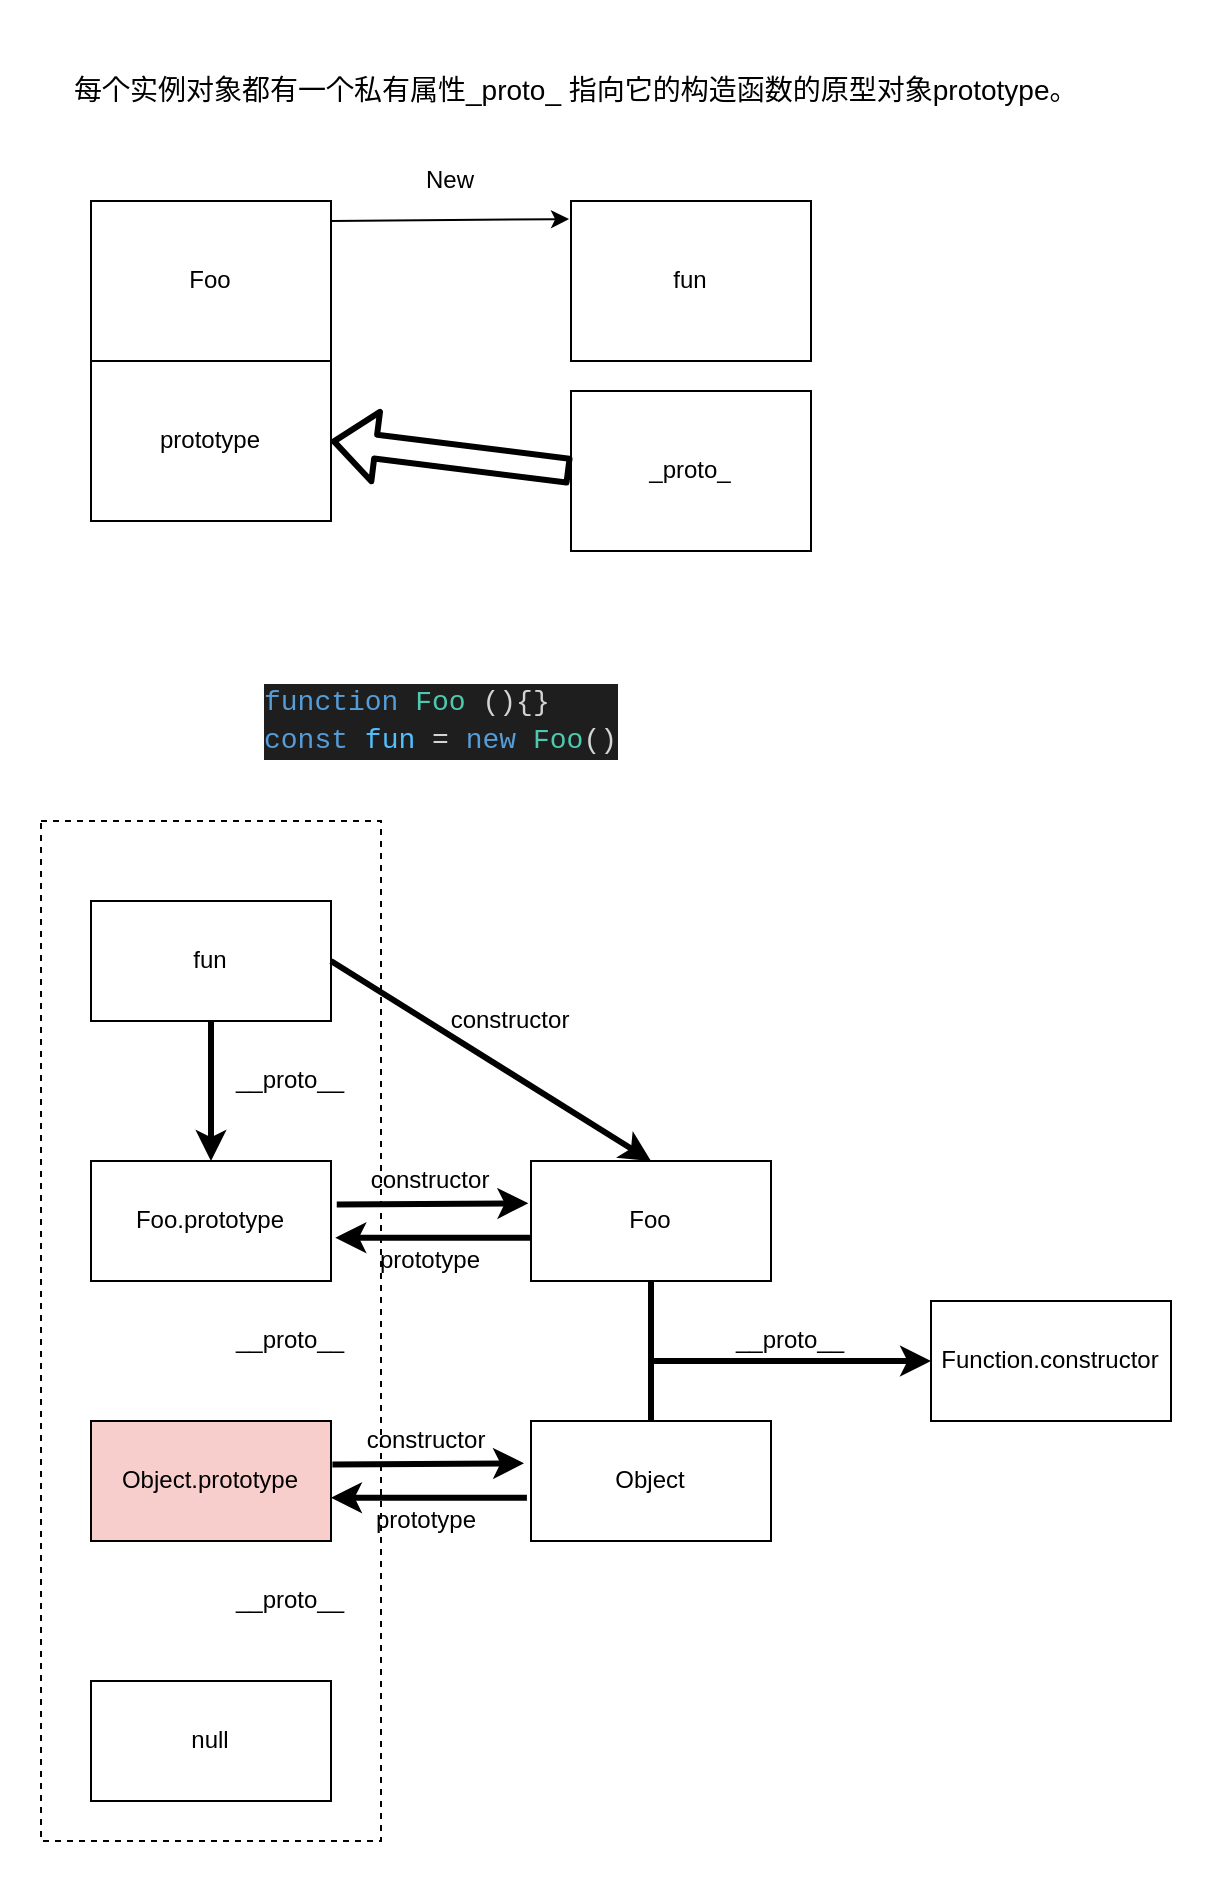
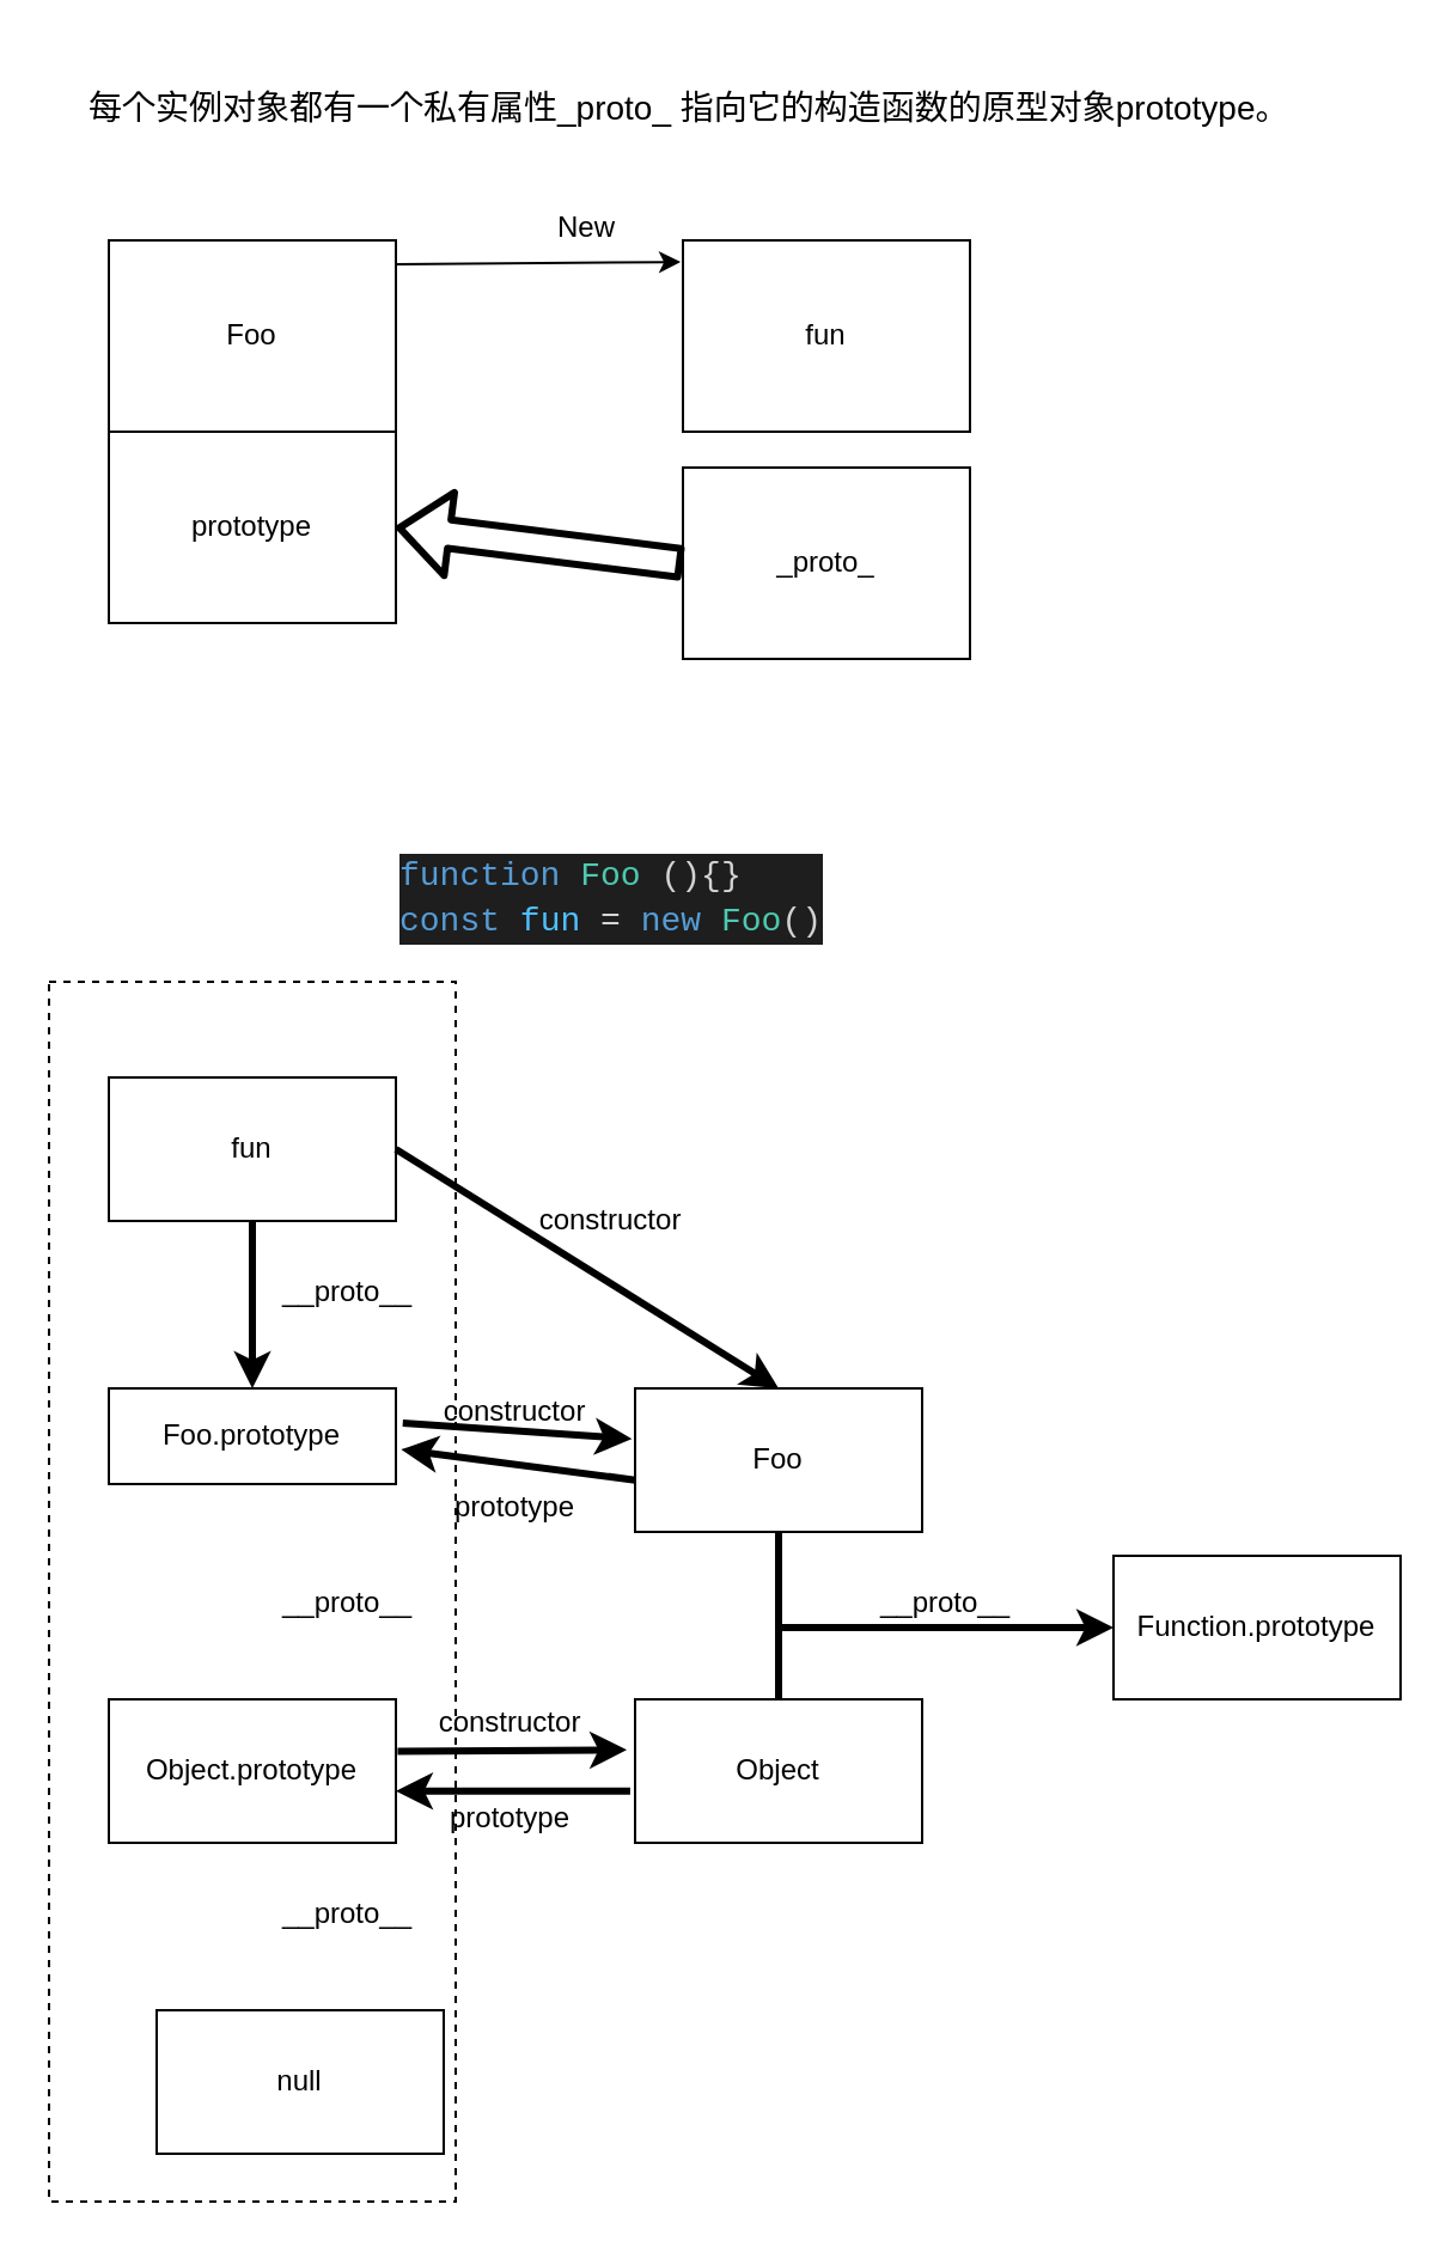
  <mxCell id="0" />
  <mxCell id="1" parent="0" />
  <mxCell id="2" value="" style="rounded=0;whiteSpace=wrap;html=1;align=left;dashed=1;" vertex="1" parent="1"><mxGeometry x="20" y="410" width="170" height="510" as="geometry" /></mxCell>
  <mxCell id="3" value="prototype" style="rounded=0;whiteSpace=wrap;html=1;" vertex="1" parent="1"><mxGeometry x="45" y="180" width="120" height="80" as="geometry" /></mxCell>
  <mxCell id="4" value="Foo" style="rounded=0;whiteSpace=wrap;html=1;" vertex="1" parent="1"><mxGeometry x="45" y="100" width="120" height="80" as="geometry" /></mxCell>
  <mxCell id="5" value="" style="endArrow=classic;html=1;entryX=-0.008;entryY=0.113;entryDx=0;entryDy=0;entryPerimeter=0;" edge="1" parent="1" target="7"><mxGeometry width="50" height="50" relative="1" as="geometry"><mxPoint x="165" y="110" as="sourcePoint" /><mxPoint x="245" y="110" as="targetPoint" /></mxGeometry></mxCell>
- <mxCell id="6" value="New" style="text;html=1;strokeColor=none;fillColor=none;align=center;verticalAlign=middle;whiteSpace=wrap;rounded=0;" vertex="1" parent="1"><mxGeometry x="205" y="80" width="40" height="20" as="geometry" /></mxCell>
+ <mxCell id="6" value="New" style="text;html=1;strokeColor=none;fillColor=none;align=center;verticalAlign=middle;whiteSpace=wrap;rounded=0;" vertex="1" parent="1"><mxGeometry x="225" y="85" width="40" height="20" as="geometry" /></mxCell>
  <mxCell id="7" value="fun" style="rounded=0;whiteSpace=wrap;html=1;" vertex="1" parent="1"><mxGeometry x="285" y="100" width="120" height="80" as="geometry" /></mxCell>
  <mxCell id="8" value="_proto_" style="rounded=0;whiteSpace=wrap;html=1;" vertex="1" parent="1"><mxGeometry x="285" y="195" width="120" height="80" as="geometry" /></mxCell>
  <mxCell id="9" value="&lt;font style=&quot;font-size: 14px&quot;&gt;每个实例对象都有一个私有属性_proto_ 指向它的构造函数的原型对象prototype。&lt;/font&gt;" style="text;html=1;strokeColor=none;fillColor=none;align=left;verticalAlign=middle;whiteSpace=wrap;rounded=0;" vertex="1" parent="1"><mxGeometry x="35" y="20" width="510" height="50" as="geometry" /></mxCell>
  <mxCell id="10" value="" style="shape=flexArrow;endArrow=classic;html=1;strokeWidth=3;exitX=0;exitY=0.5;exitDx=0;exitDy=0;entryX=1;entryY=0.5;entryDx=0;entryDy=0;" edge="1" parent="1" source="8" target="3"><mxGeometry width="50" height="50" relative="1" as="geometry"><mxPoint x="315" y="210" as="sourcePoint" /><mxPoint x="365" y="160" as="targetPoint" /></mxGeometry></mxCell>
- <mxCell id="11" value="&lt;div style=&quot;color: rgb(212 , 212 , 212) ; background-color: rgb(30 , 30 , 30) ; font-family: &amp;#34;consolas&amp;#34; , &amp;#34;courier new&amp;#34; , monospace ; font-size: 14px ; line-height: 19px&quot;&gt;&lt;div&gt;&lt;span style=&quot;color: #569cd6&quot;&gt;function&lt;/span&gt;&amp;nbsp;&lt;span style=&quot;color: #4ec9b0&quot;&gt;Foo&lt;/span&gt;&amp;nbsp;(){}&lt;/div&gt;&lt;div&gt;&lt;span style=&quot;color: #569cd6&quot;&gt;const&lt;/span&gt;&amp;nbsp;&lt;span style=&quot;color: #4fc1ff&quot;&gt;fun&lt;/span&gt;&amp;nbsp;=&amp;nbsp;&lt;span style=&quot;color: #569cd6&quot;&gt;new&lt;/span&gt;&amp;nbsp;&lt;span style=&quot;color: #4ec9b0&quot;&gt;Foo&lt;/span&gt;()&lt;/div&gt;&lt;/div&gt;" style="text;html=1;strokeColor=none;fillColor=none;align=left;verticalAlign=middle;whiteSpace=wrap;rounded=0;" vertex="1" parent="1"><mxGeometry x="130" y="335" width="170" height="50" as="geometry" /></mxCell>
+ <mxCell id="11" value="&lt;div style=&quot;color: rgb(212 , 212 , 212) ; background-color: rgb(30 , 30 , 30) ; font-family: &amp;#34;consolas&amp;#34; , &amp;#34;courier new&amp;#34; , monospace ; font-size: 14px ; line-height: 19px&quot;&gt;&lt;div&gt;&lt;span style=&quot;color: #569cd6&quot;&gt;function&lt;/span&gt;&amp;nbsp;&lt;span style=&quot;color: #4ec9b0&quot;&gt;Foo&lt;/span&gt;&amp;nbsp;(){}&lt;/div&gt;&lt;div&gt;&lt;span style=&quot;color: #569cd6&quot;&gt;const&lt;/span&gt;&amp;nbsp;&lt;span style=&quot;color: #4fc1ff&quot;&gt;fun&lt;/span&gt;&amp;nbsp;=&amp;nbsp;&lt;span style=&quot;color: #569cd6&quot;&gt;new&lt;/span&gt;&amp;nbsp;&lt;span style=&quot;color: #4ec9b0&quot;&gt;Foo&lt;/span&gt;()&lt;/div&gt;&lt;/div&gt;" style="text;html=1;strokeColor=none;fillColor=none;align=left;verticalAlign=middle;whiteSpace=wrap;rounded=0;" vertex="1" parent="1"><mxGeometry x="165" y="350" width="170" height="50" as="geometry" /></mxCell>
  <mxCell id="12" style="edgeStyle=orthogonalEdgeStyle;rounded=0;orthogonalLoop=1;jettySize=auto;html=1;entryX=0.5;entryY=0;entryDx=0;entryDy=0;strokeWidth=3;" edge="1" parent="1" source="13" target="14"><mxGeometry relative="1" as="geometry" /></mxCell>
  <mxCell id="13" value="fun" style="rounded=0;whiteSpace=wrap;html=1;align=center;" vertex="1" parent="1"><mxGeometry x="45" y="450" width="120" height="60" as="geometry" /></mxCell>
- <mxCell id="14" value="Foo.prototype" style="rounded=0;whiteSpace=wrap;html=1;align=center;" vertex="1" parent="1"><mxGeometry x="45" y="580" width="120" height="60" as="geometry" /></mxCell>
+ <mxCell id="14" value="Foo.prototype" style="rounded=0;whiteSpace=wrap;html=1;align=center;" vertex="1" parent="1"><mxGeometry x="45" y="580" width="120" height="40" as="geometry" /></mxCell>
  <mxCell id="15" value="__proto__" style="text;html=1;strokeColor=none;fillColor=none;align=center;verticalAlign=middle;whiteSpace=wrap;rounded=0;" vertex="1" parent="1"><mxGeometry x="125" y="530" width="40" height="20" as="geometry" /></mxCell>
- <mxCell id="16" value="Object.prototype" style="rounded=0;whiteSpace=wrap;html=1;align=center;fillColor=#f8cecc;" vertex="1" parent="1"><mxGeometry x="45" y="710" width="120" height="60" as="geometry" /></mxCell>
+ <mxCell id="16" value="Object.prototype" style="rounded=0;whiteSpace=wrap;html=1;align=center;" vertex="1" parent="1"><mxGeometry x="45" y="710" width="120" height="60" as="geometry" /></mxCell>
  <mxCell id="17" value="__proto__" style="text;html=1;strokeColor=none;fillColor=none;align=center;verticalAlign=middle;whiteSpace=wrap;rounded=0;" vertex="1" parent="1"><mxGeometry x="125" y="660" width="40" height="20" as="geometry" /></mxCell>
- <mxCell id="18" value="null" style="rounded=0;whiteSpace=wrap;html=1;align=center;" vertex="1" parent="1"><mxGeometry x="45" y="840" width="120" height="60" as="geometry" /></mxCell>
+ <mxCell id="18" value="null" style="rounded=0;whiteSpace=wrap;html=1;align=center;" vertex="1" parent="1"><mxGeometry x="65" y="840" width="120" height="60" as="geometry" /></mxCell>
  <mxCell id="19" value="__proto__" style="text;html=1;strokeColor=none;fillColor=none;align=center;verticalAlign=middle;whiteSpace=wrap;rounded=0;" vertex="1" parent="1"><mxGeometry x="125" y="790" width="40" height="20" as="geometry" /></mxCell>
  <mxCell id="20" value="Foo" style="rounded=0;whiteSpace=wrap;html=1;align=center;" vertex="1" parent="1"><mxGeometry x="265" y="580" width="120" height="60" as="geometry" /></mxCell>
  <mxCell id="21" value="" style="endArrow=classic;html=1;strokeWidth=3;exitX=1.024;exitY=0.363;exitDx=0;exitDy=0;entryX=-0.011;entryY=0.352;entryDx=0;entryDy=0;entryPerimeter=0;exitPerimeter=0;" edge="1" parent="1" source="14" target="20"><mxGeometry width="50" height="50" relative="1" as="geometry"><mxPoint x="315" y="660" as="sourcePoint" /><mxPoint x="365" y="610" as="targetPoint" /></mxGeometry></mxCell>
  <mxCell id="22" value="" style="endArrow=classic;html=1;strokeWidth=3;entryX=1.018;entryY=0.639;entryDx=0;entryDy=0;exitX=0.001;exitY=0.639;exitDx=0;exitDy=0;entryPerimeter=0;exitPerimeter=0;" edge="1" parent="1" source="20" target="14"><mxGeometry width="50" height="50" relative="1" as="geometry"><mxPoint x="315" y="660" as="sourcePoint" /><mxPoint x="365" y="610" as="targetPoint" /></mxGeometry></mxCell>
  <mxCell id="23" value="constructor" style="text;html=1;strokeColor=none;fillColor=none;align=center;verticalAlign=middle;whiteSpace=wrap;rounded=0;" vertex="1" parent="1"><mxGeometry x="195" y="580" width="40" height="20" as="geometry" /></mxCell>
  <mxCell id="24" value="prototype" style="text;html=1;strokeColor=none;fillColor=none;align=center;verticalAlign=middle;whiteSpace=wrap;rounded=0;" vertex="1" parent="1"><mxGeometry x="195" y="620" width="40" height="20" as="geometry" /></mxCell>
  <mxCell id="25" value="Object" style="rounded=0;whiteSpace=wrap;html=1;align=center;" vertex="1" parent="1"><mxGeometry x="265" y="710" width="120" height="60" as="geometry" /></mxCell>
  <mxCell id="26" value="" style="endArrow=classic;html=1;strokeWidth=3;exitX=1.024;exitY=0.363;exitDx=0;exitDy=0;entryX=-0.011;entryY=0.352;entryDx=0;entryDy=0;entryPerimeter=0;exitPerimeter=0;" edge="1" parent="1"><mxGeometry width="50" height="50" relative="1" as="geometry"><mxPoint x="165.72" y="731.78" as="sourcePoint" /><mxPoint x="261.52" y="731.12" as="targetPoint" /></mxGeometry></mxCell>
  <mxCell id="27" value="" style="endArrow=classic;html=1;strokeWidth=3;entryX=1.018;entryY=0.639;entryDx=0;entryDy=0;exitX=0.001;exitY=0.639;exitDx=0;exitDy=0;entryPerimeter=0;exitPerimeter=0;" edge="1" parent="1"><mxGeometry width="50" height="50" relative="1" as="geometry"><mxPoint x="262.96" y="748.34" as="sourcePoint" /><mxPoint x="165" y="748.34" as="targetPoint" /></mxGeometry></mxCell>
  <mxCell id="28" value="constructor" style="text;html=1;strokeColor=none;fillColor=none;align=center;verticalAlign=middle;whiteSpace=wrap;rounded=0;" vertex="1" parent="1"><mxGeometry x="192.84" y="710" width="40" height="20" as="geometry" /></mxCell>
  <mxCell id="29" value="prototype" style="text;html=1;strokeColor=none;fillColor=none;align=center;verticalAlign=middle;whiteSpace=wrap;rounded=0;" vertex="1" parent="1"><mxGeometry x="192.84" y="750" width="40" height="20" as="geometry" /></mxCell>
  <mxCell id="30" value="" style="endArrow=classic;html=1;strokeWidth=3;exitX=1;exitY=0.5;exitDx=0;exitDy=0;" edge="1" parent="1" source="13"><mxGeometry width="50" height="50" relative="1" as="geometry"><mxPoint x="275" y="630" as="sourcePoint" /><mxPoint x="325" y="580" as="targetPoint" /></mxGeometry></mxCell>
  <mxCell id="31" value="constructor" style="text;html=1;strokeColor=none;fillColor=none;align=center;verticalAlign=middle;whiteSpace=wrap;rounded=0;" vertex="1" parent="1"><mxGeometry x="235" y="500" width="40" height="20" as="geometry" /></mxCell>
  <mxCell id="32" value="" style="endArrow=none;html=1;strokeWidth=3;entryX=0.5;entryY=1;entryDx=0;entryDy=0;exitX=0.5;exitY=0;exitDx=0;exitDy=0;" edge="1" parent="1" source="25" target="20"><mxGeometry width="50" height="50" relative="1" as="geometry"><mxPoint x="275" y="710" as="sourcePoint" /><mxPoint x="325" y="660" as="targetPoint" /></mxGeometry></mxCell>
  <mxCell id="33" value="" style="endArrow=classic;html=1;strokeWidth=3;" edge="1" parent="1"><mxGeometry width="50" height="50" relative="1" as="geometry"><mxPoint x="325" y="680" as="sourcePoint" /><mxPoint x="465" y="680" as="targetPoint" /></mxGeometry></mxCell>
- <mxCell id="34" value="Function.constructor" style="rounded=0;whiteSpace=wrap;html=1;align=center;" vertex="1" parent="1"><mxGeometry x="465" y="650" width="120" height="60" as="geometry" /></mxCell>
+ <mxCell id="34" value="Function.prototype" style="rounded=0;whiteSpace=wrap;html=1;align=center;" vertex="1" parent="1"><mxGeometry x="465" y="650" width="120" height="60" as="geometry" /></mxCell>
  <mxCell id="35" value="__proto__" style="text;html=1;strokeColor=none;fillColor=none;align=center;verticalAlign=middle;whiteSpace=wrap;rounded=0;" vertex="1" parent="1"><mxGeometry x="375" y="660" width="40" height="20" as="geometry" /></mxCell>
